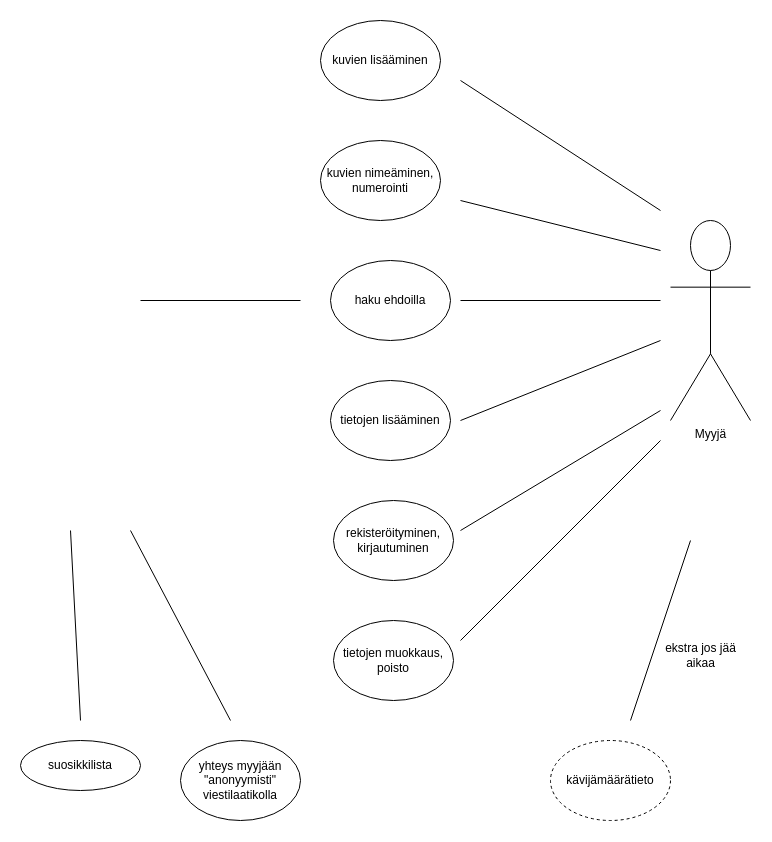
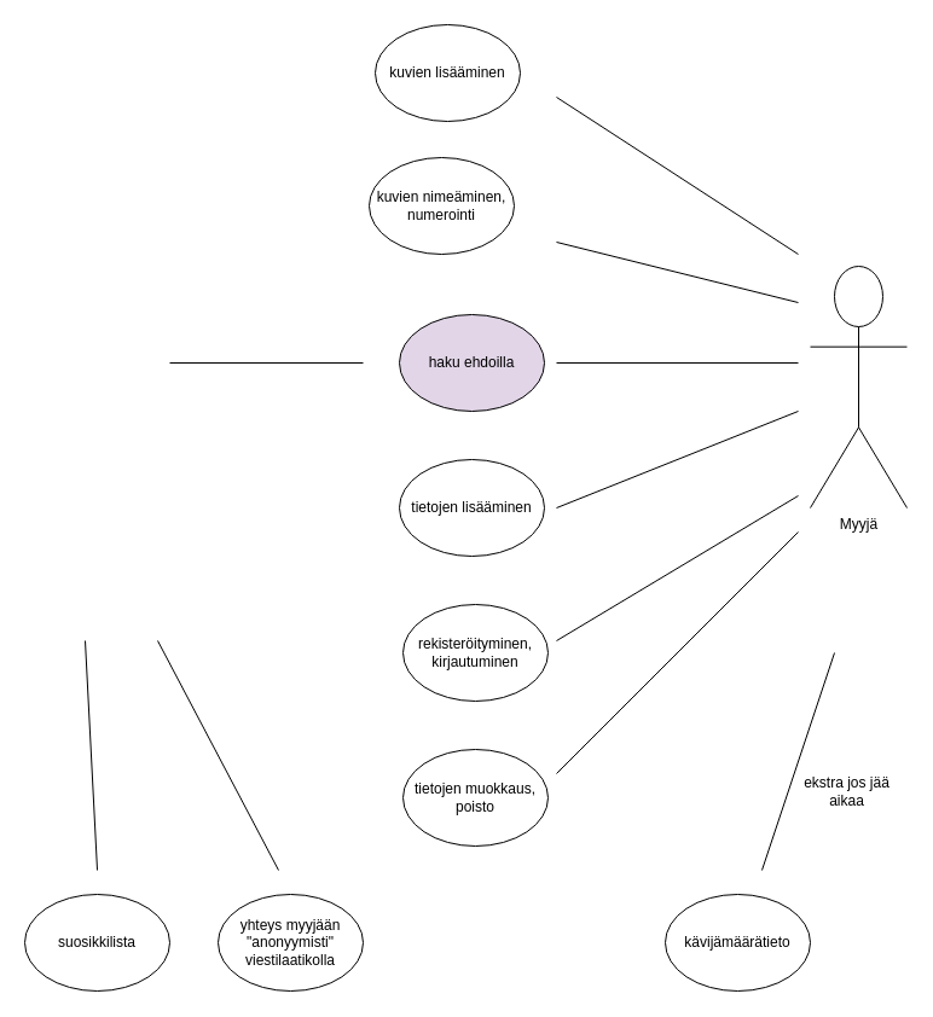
  <mxCell id="0" />
  <mxCell id="1" parent="0" />
  <mxCell id="2" value="Myyjä" style="shape=umlActor;verticalLabelPosition=bottom;labelBackgroundColor=#ffffff;verticalAlign=top;html=1;outlineConnect=0;" vertex="1" parent="1"><mxGeometry x="670" y="220" width="80" height="200" as="geometry" /></mxCell>
- <mxCell id="3" value="kuvien lisääminen" style="ellipse;whiteSpace=wrap;html=1;" vertex="1" parent="1"><mxGeometry x="320" y="20" width="120" height="80" as="geometry" /></mxCell>
- <mxCell id="4" value="kuvien nimeäminen,&lt;br&gt;numerointi&lt;br&gt;" style="ellipse;whiteSpace=wrap;html=1;" vertex="1" parent="1"><mxGeometry x="320" y="140" width="120" height="80" as="geometry" /></mxCell>
- <mxCell id="5" value="haku ehdoilla" style="ellipse;whiteSpace=wrap;html=1;" vertex="1" parent="1"><mxGeometry x="330" y="260" width="120" height="80" as="geometry" /></mxCell>
+ <mxCell id="3" value="kuvien lisääminen" style="ellipse;whiteSpace=wrap;html=1;" vertex="1" parent="1"><mxGeometry x="310" y="20" width="120" height="80" as="geometry" /></mxCell>
+ <mxCell id="4" value="kuvien nimeäminen,&lt;br&gt;numerointi&lt;br&gt;" style="ellipse;whiteSpace=wrap;html=1;" vertex="1" parent="1"><mxGeometry x="305" y="130" width="120" height="80" as="geometry" /></mxCell>
+ <mxCell id="5" value="haku ehdoilla" style="ellipse;whiteSpace=wrap;html=1;fillColor=#e1d5e7;" vertex="1" parent="1"><mxGeometry x="330" y="260" width="120" height="80" as="geometry" /></mxCell>
  <mxCell id="6" value="tietojen lisääminen" style="ellipse;whiteSpace=wrap;html=1;" vertex="1" parent="1"><mxGeometry x="330" y="380" width="120" height="80" as="geometry" /></mxCell>
  <mxCell id="7" value="rekisteröityminen,&lt;br&gt;kirjautuminen" style="ellipse;whiteSpace=wrap;html=1;" vertex="1" parent="1"><mxGeometry x="333" y="500" width="120" height="80" as="geometry" /></mxCell>
  <mxCell id="8" value="tietojen muokkaus,&lt;br&gt;poisto" style="ellipse;whiteSpace=wrap;html=1;" vertex="1" parent="1"><mxGeometry x="333" y="620" width="120" height="80" as="geometry" /></mxCell>
- <mxCell id="9" value="suosikkilista" style="ellipse;whiteSpace=wrap;html=1;" vertex="1" parent="1"><mxGeometry x="20" y="740" width="120" height="50" as="geometry" /></mxCell>
+ <mxCell id="9" value="suosikkilista" style="ellipse;whiteSpace=wrap;html=1;" vertex="1" parent="1"><mxGeometry x="20" y="740" width="120" height="80" as="geometry" /></mxCell>
  <mxCell id="10" value="yhteys myyjään&lt;br&gt;&quot;anonyymisti&quot;&lt;br&gt;viestilaatikolla" style="ellipse;whiteSpace=wrap;html=1;" vertex="1" parent="1"><mxGeometry x="180" y="740" width="120" height="80" as="geometry" /></mxCell>
- <mxCell id="11" value="kävijämäärätieto" style="ellipse;whiteSpace=wrap;html=1;dashed=1;" vertex="1" parent="1"><mxGeometry x="550" y="740" width="120" height="80" as="geometry" /></mxCell>
+ <mxCell id="11" value="kävijämäärätieto" style="ellipse;whiteSpace=wrap;html=1;" vertex="1" parent="1"><mxGeometry x="550" y="740" width="120" height="80" as="geometry" /></mxCell>
  <mxCell id="12" value="" style="endArrow=none;html=1;" edge="1" parent="1"><mxGeometry width="50" height="50" relative="1" as="geometry"><mxPoint x="660" y="210" as="sourcePoint" /><mxPoint x="460" y="80" as="targetPoint" /></mxGeometry></mxCell>
  <mxCell id="13" value="" style="endArrow=none;html=1;" edge="1" parent="1"><mxGeometry width="50" height="50" relative="1" as="geometry"><mxPoint x="660" y="250" as="sourcePoint" /><mxPoint x="460" y="200" as="targetPoint" /></mxGeometry></mxCell>
  <mxCell id="14" value="" style="endArrow=none;html=1;" edge="1" parent="1"><mxGeometry width="50" height="50" relative="1" as="geometry"><mxPoint x="140" y="300" as="sourcePoint" /><mxPoint x="300" y="300" as="targetPoint" /></mxGeometry></mxCell>
  <mxCell id="15" value="" style="endArrow=none;html=1;" edge="1" parent="1"><mxGeometry width="50" height="50" relative="1" as="geometry"><mxPoint x="460" y="420" as="sourcePoint" /><mxPoint x="660" y="340" as="targetPoint" /></mxGeometry></mxCell>
  <mxCell id="16" value="" style="endArrow=none;html=1;" edge="1" parent="1"><mxGeometry width="50" height="50" relative="1" as="geometry"><mxPoint x="460" y="530" as="sourcePoint" /><mxPoint x="660" y="410" as="targetPoint" /></mxGeometry></mxCell>
  <mxCell id="17" value="" style="endArrow=none;html=1;" edge="1" parent="1"><mxGeometry width="50" height="50" relative="1" as="geometry"><mxPoint x="460" y="640" as="sourcePoint" /><mxPoint x="660" y="440" as="targetPoint" /></mxGeometry></mxCell>
  <mxCell id="18" value="" style="endArrow=none;html=1;" edge="1" parent="1"><mxGeometry width="50" height="50" relative="1" as="geometry"><mxPoint x="80" y="720" as="sourcePoint" /><mxPoint x="70" y="530" as="targetPoint" /></mxGeometry></mxCell>
  <mxCell id="19" value="" style="endArrow=none;html=1;" edge="1" parent="1"><mxGeometry width="50" height="50" relative="1" as="geometry"><mxPoint x="230" y="720" as="sourcePoint" /><mxPoint x="130" y="530" as="targetPoint" /></mxGeometry></mxCell>
  <mxCell id="20" value="" style="endArrow=none;html=1;" edge="1" parent="1"><mxGeometry width="50" height="50" relative="1" as="geometry"><mxPoint x="630" y="720" as="sourcePoint" /><mxPoint x="690" y="540" as="targetPoint" /></mxGeometry></mxCell>
  <mxCell id="21" value="ekstra jos jää&lt;br&gt;aikaa" style="text;html=1;align=center;verticalAlign=middle;resizable=0;points=[];;autosize=1;" vertex="1" parent="1"><mxGeometry x="655" y="640" width="90" height="30" as="geometry" /></mxCell>
  <mxCell id="22" value="" style="endArrow=none;html=1;" edge="1" parent="1"><mxGeometry width="50" height="50" relative="1" as="geometry"><mxPoint x="460" y="300" as="sourcePoint" /><mxPoint x="660" y="300" as="targetPoint" /></mxGeometry></mxCell>
